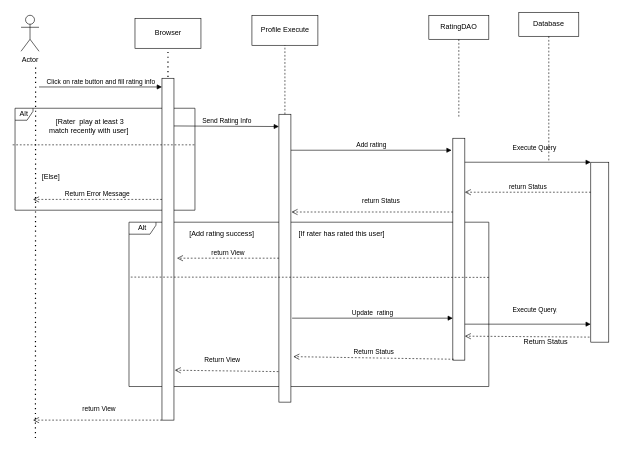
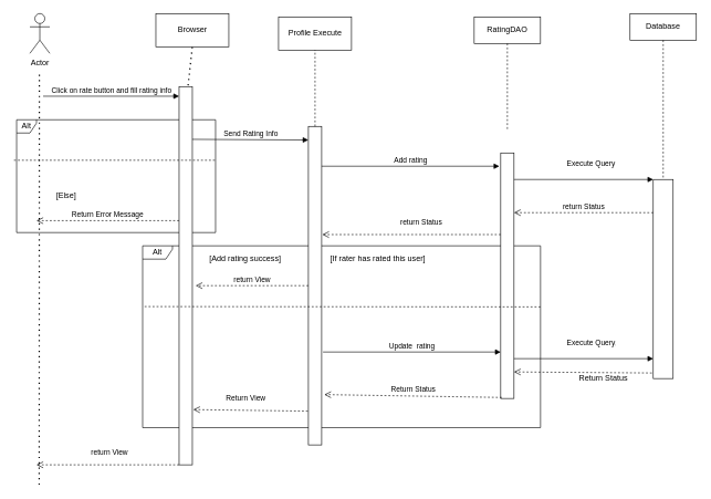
  <mxCell id="0" />
  <mxCell id="1" parent="0" />
  <mxCell id="2" value="Alt" style="shape=umlFrame;whiteSpace=wrap;html=1;width=30;height=20;" parent="1" vertex="1"><mxGeometry x="24" y="180" width="300" height="170" as="geometry" /></mxCell>
  <mxCell id="3" value="Alt" style="shape=umlFrame;whiteSpace=wrap;html=1;width=45;height=20;" parent="1" vertex="1"><mxGeometry x="214" y="370" width="600" height="274" as="geometry" /></mxCell>
- <mxCell id="4" value="Actor" style="shape=umlActor;verticalLabelPosition=bottom;verticalAlign=top;html=1;" parent="1" vertex="1"><mxGeometry x="34" y="25" width="30" height="60" as="geometry" /></mxCell>
+ <mxCell id="4" value="Actor" style="shape=umlActor;verticalLabelPosition=bottom;verticalAlign=top;html=1;" parent="1" vertex="1"><mxGeometry x="44" y="20" width="30" height="60" as="geometry" /></mxCell>
  <mxCell id="5" value="" style="endArrow=none;dashed=1;html=1;dashPattern=1 3;strokeWidth=2;" parent="1" edge="1"><mxGeometry width="50" height="50" relative="1" as="geometry"><mxPoint x="58" y="730" as="sourcePoint" /><mxPoint x="58.29" y="110" as="targetPoint" /></mxGeometry></mxCell>
  <mxCell id="6" value="Click on rate button and fill rating info" style="html=1;verticalAlign=bottom;endArrow=block;" parent="1" edge="1"><mxGeometry width="80" relative="1" as="geometry"><mxPoint x="64" y="144.5" as="sourcePoint" /><mxPoint x="269" y="144.5" as="targetPoint" /></mxGeometry></mxCell>
- <mxCell id="7" value="Browser" style="html=1;" parent="1" vertex="1"><mxGeometry x="224" y="30" width="110" height="50" as="geometry" /></mxCell>
+ <mxCell id="7" value="Browser" style="html=1;" parent="1" vertex="1"><mxGeometry x="234" y="20" width="110" height="50" as="geometry" /></mxCell>
  <mxCell id="8" value="" style="endArrow=none;dashed=1;html=1;dashPattern=1 3;strokeWidth=2;entryX=0.5;entryY=1;entryDx=0;entryDy=0;" parent="1" target="7" edge="1"><mxGeometry width="50" height="50" relative="1" as="geometry"><mxPoint x="279" y="160" as="sourcePoint" /><mxPoint x="554" y="210" as="targetPoint" /></mxGeometry></mxCell>
  <mxCell id="9" value="" style="rounded=0;whiteSpace=wrap;html=1;" parent="1" vertex="1"><mxGeometry x="269" y="130" width="20" height="570" as="geometry" /></mxCell>
  <mxCell id="10" value="Profile Execute" style="html=1;" parent="1" vertex="1"><mxGeometry x="419" y="25" width="110" height="50" as="geometry" /></mxCell>
  <mxCell id="11" value="" style="rounded=0;whiteSpace=wrap;html=1;" parent="1" vertex="1"><mxGeometry x="464" y="190" width="20" height="480" as="geometry" /></mxCell>
  <mxCell id="12" value="Send Rating Info" style="html=1;verticalAlign=bottom;endArrow=block;" parent="1" edge="1"><mxGeometry width="80" relative="1" as="geometry"><mxPoint x="289" y="209.5" as="sourcePoint" /><mxPoint x="464" y="210.5" as="targetPoint" /></mxGeometry></mxCell>
  <mxCell id="13" value="" style="html=1;points=[];perimeter=orthogonalPerimeter;" parent="1" vertex="1"><mxGeometry x="754" y="230" width="20" height="370" as="geometry" /></mxCell>
  <mxCell id="14" value="" style="endArrow=none;dashed=1;html=1;entryX=0.5;entryY=1;entryDx=0;entryDy=0;exitX=0.5;exitY=0;exitDx=0;exitDy=0;" parent="1" source="11" target="10" edge="1"><mxGeometry width="50" height="50" relative="1" as="geometry"><mxPoint x="354" y="140" as="sourcePoint" /><mxPoint x="574" y="190" as="targetPoint" /></mxGeometry></mxCell>
  <mxCell id="15" value="Add rating" style="html=1;verticalAlign=bottom;endArrow=block;" parent="1" edge="1"><mxGeometry width="80" relative="1" as="geometry"><mxPoint x="484" y="250" as="sourcePoint" /><mxPoint x="752" y="250" as="targetPoint" /></mxGeometry></mxCell>
  <mxCell id="16" value="RatingDAO" style="shape=umlLifeline;perimeter=lifelinePerimeter;whiteSpace=wrap;html=1;container=1;collapsible=0;recursiveResize=0;outlineConnect=0;" parent="1" vertex="1"><mxGeometry x="714" y="25" width="100" height="170" as="geometry" /></mxCell>
  <mxCell id="17" value="Execute Query" style="html=1;verticalAlign=bottom;endArrow=block;strokeWidth=1;" parent="1" target="18" edge="1"><mxGeometry x="0.1" y="15" width="80" relative="1" as="geometry"><mxPoint x="774" y="270" as="sourcePoint" /><mxPoint x="974" y="270" as="targetPoint" /><mxPoint as="offset" /></mxGeometry></mxCell>
  <mxCell id="18" value="" style="html=1;points=[];perimeter=orthogonalPerimeter;" parent="1" vertex="1"><mxGeometry x="984" y="270" width="30" height="300" as="geometry" /></mxCell>
- <mxCell id="19" value="Database" style="shape=umlLifeline;perimeter=lifelinePerimeter;whiteSpace=wrap;html=1;container=1;collapsible=0;recursiveResize=0;outlineConnect=0;" parent="1" vertex="1"><mxGeometry x="864" y="20" width="100" height="250" as="geometry" /></mxCell>
+ <mxCell id="19" value="Database" style="shape=umlLifeline;perimeter=lifelinePerimeter;whiteSpace=wrap;html=1;container=1;collapsible=0;recursiveResize=0;outlineConnect=0;" parent="1" vertex="1"><mxGeometry x="949" y="20" width="100" height="250" as="geometry" /></mxCell>
  <mxCell id="20" value="Return status" style="html=1;verticalAlign=bottom;endArrow=open;dashed=1;endSize=8;strokeWidth=1;exitX=-0.069;exitY=0.972;exitDx=0;exitDy=0;exitPerimeter=0;" parent="1" source="18" edge="1"><mxGeometry x="-0.149" y="-34" relative="1" as="geometry"><mxPoint x="982" y="501" as="sourcePoint" /><mxPoint x="774" y="560" as="targetPoint" /><mxPoint as="offset" /></mxGeometry></mxCell>
  <mxCell id="21" value="Return Status" style="html=1;verticalAlign=bottom;endArrow=open;dashed=1;endSize=8;strokeWidth=1;exitX=0.079;exitY=0.996;exitDx=0;exitDy=0;exitPerimeter=0;entryX=1.2;entryY=0.842;entryDx=0;entryDy=0;entryPerimeter=0;" parent="1" source="13" edge="1" target="11"><mxGeometry relative="1" as="geometry"><mxPoint x="744" y="520" as="sourcePoint" /><mxPoint x="486" y="618" as="targetPoint" /></mxGeometry></mxCell>
  <mxCell id="22" value="Return View&amp;nbsp;" style="html=1;verticalAlign=bottom;endArrow=open;dashed=1;endSize=8;strokeWidth=1;exitX=-0.04;exitY=0.894;exitDx=0;exitDy=0;exitPerimeter=0;entryX=1.07;entryY=0.854;entryDx=0;entryDy=0;entryPerimeter=0;" parent="1" source="11" edge="1" target="9"><mxGeometry x="0.059" y="-10" relative="1" as="geometry"><mxPoint x="464" y="570" as="sourcePoint" /><mxPoint x="293" y="670" as="targetPoint" /><mxPoint as="offset" /></mxGeometry></mxCell>
  <mxCell id="23" value="return View" style="html=1;verticalAlign=bottom;endArrow=open;dashed=1;endSize=8;strokeWidth=1;exitX=0;exitY=1;exitDx=0;exitDy=0;" parent="1" source="9" edge="1"><mxGeometry x="-0.023" y="-10" relative="1" as="geometry"><mxPoint x="254" y="600" as="sourcePoint" /><mxPoint x="54" y="700" as="targetPoint" /><mxPoint as="offset" /></mxGeometry></mxCell>
- <mxCell id="24" value="[Rater&amp;nbsp; play at least 3 match recently with user]&amp;nbsp;" style="text;html=1;strokeColor=none;fillColor=none;align=center;verticalAlign=middle;whiteSpace=wrap;rounded=0;" parent="1" vertex="1"><mxGeometry x="74" y="190" width="150" height="40" as="geometry" /></mxCell>
  <mxCell id="25" value="Return Error Message" style="html=1;verticalAlign=bottom;endArrow=open;dashed=1;endSize=8;strokeWidth=1;" parent="1" edge="1"><mxGeometry relative="1" as="geometry"><mxPoint x="269" y="332" as="sourcePoint" /><mxPoint x="54" y="332" as="targetPoint" /></mxGeometry></mxCell>
- <mxCell id="26" value="[Else]" style="text;html=1;strokeColor=none;fillColor=none;align=center;verticalAlign=middle;whiteSpace=wrap;rounded=0;" parent="1" vertex="1"><mxGeometry x="64" y="280" width="40" height="30" as="geometry" /></mxCell>
+ <mxCell id="26" value="[Else]" style="text;html=1;strokeColor=none;fillColor=none;align=center;verticalAlign=middle;whiteSpace=wrap;rounded=0;" parent="1" vertex="1"><mxGeometry x="79" y="280" width="40" height="30" as="geometry" /></mxCell>
  <mxCell id="27" value="return Status" style="html=1;verticalAlign=bottom;endArrow=open;dashed=1;endSize=8;" parent="1" edge="1"><mxGeometry relative="1" as="geometry"><mxPoint x="984" y="320" as="sourcePoint" /><mxPoint x="774" y="320" as="targetPoint" /></mxGeometry></mxCell>
  <mxCell id="28" value="return Status" style="html=1;verticalAlign=bottom;endArrow=open;dashed=1;endSize=8;" parent="1" edge="1"><mxGeometry x="-0.108" y="-10" relative="1" as="geometry"><mxPoint x="754" y="353" as="sourcePoint" /><mxPoint x="485" y="353" as="targetPoint" /><mxPoint as="offset" /></mxGeometry></mxCell>
  <mxCell id="29" value="return View" style="html=1;verticalAlign=bottom;endArrow=open;dashed=1;endSize=8;" parent="1" edge="1"><mxGeometry relative="1" as="geometry"><mxPoint x="464" y="430" as="sourcePoint" /><mxPoint x="294" y="430" as="targetPoint" /></mxGeometry></mxCell>
  <mxCell id="30" value="" style="endArrow=none;dashed=1;html=1;entryX=0.001;entryY=0.334;entryDx=0;entryDy=0;entryPerimeter=0;" parent="1" target="3" edge="1"><mxGeometry width="50" height="50" relative="1" as="geometry"><mxPoint x="814" y="462" as="sourcePoint" /><mxPoint x="614" y="500" as="targetPoint" /></mxGeometry></mxCell>
  <mxCell id="31" value="Update&amp;nbsp; rating" style="html=1;verticalAlign=bottom;endArrow=block;" parent="1" edge="1"><mxGeometry width="80" relative="1" as="geometry"><mxPoint x="486" y="530" as="sourcePoint" /><mxPoint x="754" y="530" as="targetPoint" /></mxGeometry></mxCell>
  <mxCell id="32" value="" style="endArrow=none;dashed=1;html=1;" parent="1" edge="1"><mxGeometry width="50" height="50" relative="1" as="geometry"><mxPoint x="20" y="241" as="sourcePoint" /><mxPoint x="324" y="241" as="targetPoint" /></mxGeometry></mxCell>
  <mxCell id="33" value="[If rater has rated this user]" style="text;html=1;strokeColor=none;fillColor=none;align=center;verticalAlign=middle;whiteSpace=wrap;rounded=0;" parent="1" vertex="1"><mxGeometry x="494" y="380" width="150" height="20" as="geometry" /></mxCell>
  <mxCell id="34" value="Execute Query" style="html=1;verticalAlign=bottom;endArrow=block;strokeWidth=1;" edge="1" parent="1"><mxGeometry x="0.1" y="15" width="80" relative="1" as="geometry"><mxPoint x="774" y="540" as="sourcePoint" /><mxPoint x="984" y="540" as="targetPoint" /><mxPoint as="offset" /></mxGeometry></mxCell>
  <mxCell id="35" value="Return Status" style="text;html=1;strokeColor=none;fillColor=none;align=center;verticalAlign=middle;whiteSpace=wrap;rounded=0;" vertex="1" parent="1"><mxGeometry x="864" y="560" width="90" height="20" as="geometry" /></mxCell>
  <mxCell id="36" value="[Add rating success]" style="text;html=1;strokeColor=none;fillColor=none;align=center;verticalAlign=middle;whiteSpace=wrap;rounded=0;" vertex="1" parent="1"><mxGeometry x="294" y="380" width="150" height="20" as="geometry" /></mxCell>
